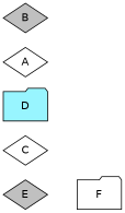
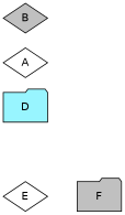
  graph {
    mindist=.1
    rankdir=LR
    node [fillcolor=white fontname=Helvetica margin=0 shape=diamond style=filled]
    edge [style=invis]
-   E [fillcolor=gray]
-   F [shape=folder]
-   C
+   E
+   F [fillcolor=gray shape=folder]
    D [fillcolor=cadetblue1 shape=folder]
    A
    B [fillcolor=gray]
    subgraph sub_1 {
      E
      F
    }
    E -- F
    F -- F
  }
